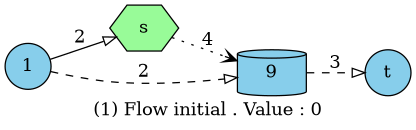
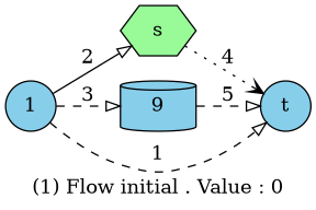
  digraph {
    label="(1) Flow initial . Value : 0"
    rankdir=LR
    node [fillcolor=skyblue shape=circle style=filled]
    edge [arrowhead=onormal style=dashed]
    s [fillcolor=palegreen shape=hexagon]
    n2 [label=9 shape=cylinder]
    1
    t
-   s -> n2 [arrowhead=vee label=4 style=dotted]
-   n2 -> t [label=3]
+   s -> t [arrowhead=vee label=4 style=dotted]
+   n2 -> t [label=5]
    1 -> s [label=2 style=solid]
-   1 -> n2 [label=2]
+   1 -> n2 [label=3]
+   1 -> t [label=1]
  }
